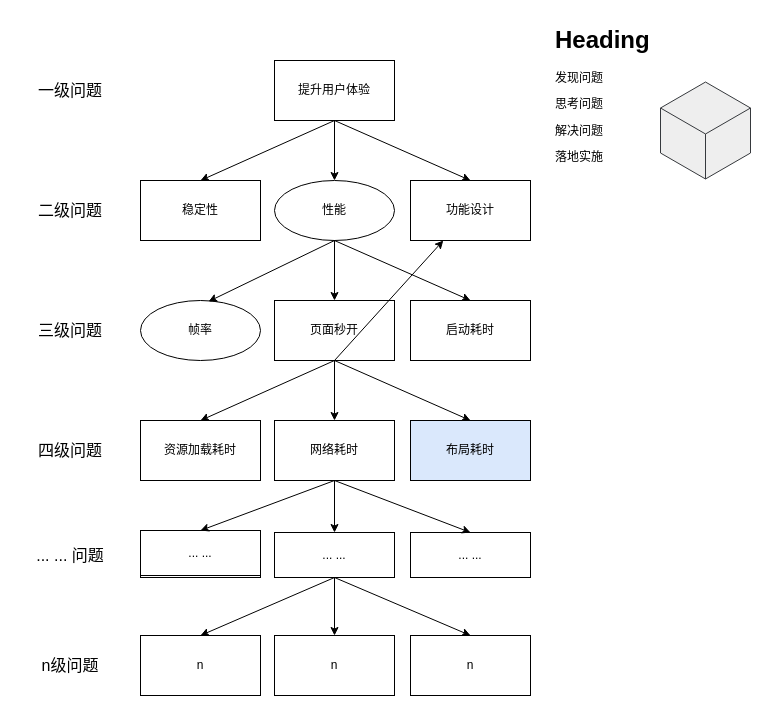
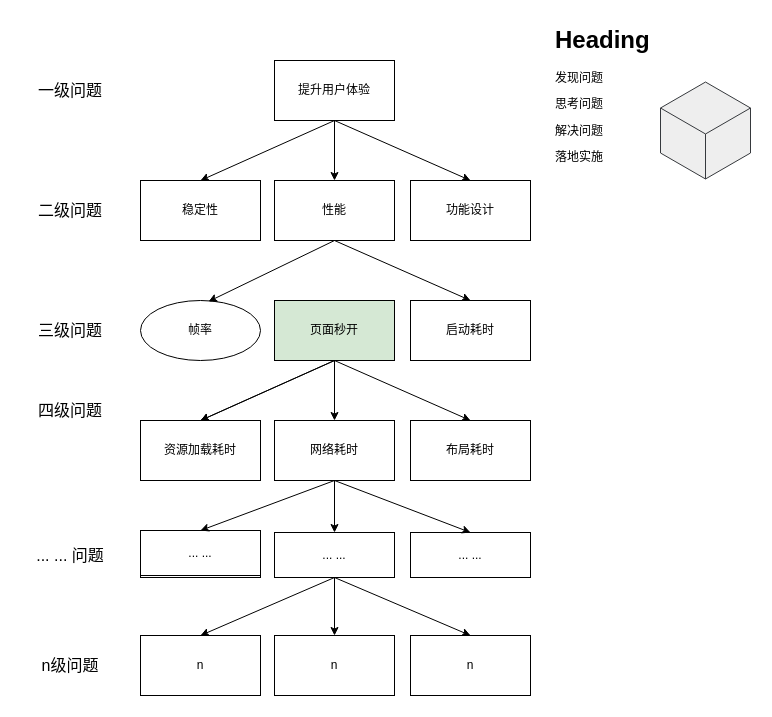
  <mxCell id="0" />
  <mxCell id="1" parent="0" />
  <mxCell id="2" value="&lt;font style=&quot;font-size: 16px&quot;&gt;一级问题&lt;/font&gt;" style="text;html=1;strokeColor=none;fillColor=none;align=center;verticalAlign=middle;whiteSpace=wrap;rounded=0;" parent="1" vertex="1"><mxGeometry x="20" y="70" width="100" height="40" as="geometry" /></mxCell>
  <mxCell id="3" value="&lt;font style=&quot;font-size: 16px&quot;&gt;二级问题&lt;/font&gt;" style="text;html=1;strokeColor=none;fillColor=none;align=center;verticalAlign=middle;whiteSpace=wrap;rounded=0;" parent="1" vertex="1"><mxGeometry x="20" y="190" width="100" height="40" as="geometry" /></mxCell>
  <mxCell id="4" value="&lt;font style=&quot;font-size: 16px&quot;&gt;三级问题&lt;/font&gt;" style="text;html=1;strokeColor=none;fillColor=none;align=center;verticalAlign=middle;whiteSpace=wrap;rounded=0;" parent="1" vertex="1"><mxGeometry x="20" y="310" width="100" height="40" as="geometry" /></mxCell>
- <mxCell id="5" value="&lt;font style=&quot;font-size: 16px&quot;&gt;四级问题&lt;/font&gt;" style="text;html=1;strokeColor=none;fillColor=none;align=center;verticalAlign=middle;whiteSpace=wrap;rounded=0;" parent="1" vertex="1"><mxGeometry x="20" y="430" width="100" height="40" as="geometry" /></mxCell>
+ <mxCell id="5" value="&lt;font style=&quot;font-size: 16px&quot;&gt;四级问题&lt;/font&gt;" style="text;html=1;strokeColor=none;fillColor=none;align=center;verticalAlign=middle;whiteSpace=wrap;rounded=0;" parent="1" vertex="1"><mxGeometry x="20" y="390" width="100" height="40" as="geometry" /></mxCell>
  <mxCell id="6" value="提升用户体验" style="rounded=0;whiteSpace=wrap;html=1;" parent="1" vertex="1"><mxGeometry x="274" y="60" width="120" height="60" as="geometry" /></mxCell>
  <mxCell id="7" value="稳定性" style="rounded=0;whiteSpace=wrap;html=1;" parent="1" vertex="1"><mxGeometry x="140" y="180" width="120" height="60" as="geometry" /></mxCell>
- <mxCell id="8" value="性能" style="ellipse;whiteSpace=wrap;html=1;" parent="1" vertex="1"><mxGeometry x="274" y="180" width="120" height="60" as="geometry" /></mxCell>
+ <mxCell id="8" value="性能" style="rounded=0;whiteSpace=wrap;html=1;" parent="1" vertex="1"><mxGeometry x="274" y="180" width="120" height="60" as="geometry" /></mxCell>
  <mxCell id="9" value="功能设计" style="rounded=0;whiteSpace=wrap;html=1;" parent="1" vertex="1"><mxGeometry x="410" y="180" width="120" height="60" as="geometry" /></mxCell>
  <mxCell id="10" value="启动耗时" style="rounded=0;whiteSpace=wrap;html=1;" parent="1" vertex="1"><mxGeometry x="410" y="300" width="120" height="60" as="geometry" /></mxCell>
- <mxCell id="11" value="页面秒开" style="rounded=0;whiteSpace=wrap;html=1;" parent="1" vertex="1"><mxGeometry x="274" y="300" width="120" height="60" as="geometry" /></mxCell>
+ <mxCell id="11" value="页面秒开" style="rounded=0;whiteSpace=wrap;html=1;fillColor=#d5e8d4;" parent="1" vertex="1"><mxGeometry x="274" y="300" width="120" height="60" as="geometry" /></mxCell>
  <mxCell id="12" value="帧率" style="ellipse;whiteSpace=wrap;html=1;" parent="1" vertex="1"><mxGeometry x="140" y="300" width="120" height="60" as="geometry" /></mxCell>
- <mxCell id="13" value="布局耗时" style="rounded=0;whiteSpace=wrap;html=1;fillColor=#dae8fc;" parent="1" vertex="1"><mxGeometry x="410" y="420" width="120" height="60" as="geometry" /></mxCell>
+ <mxCell id="13" value="布局耗时" style="rounded=0;whiteSpace=wrap;html=1;" parent="1" vertex="1"><mxGeometry x="410" y="420" width="120" height="60" as="geometry" /></mxCell>
  <mxCell id="14" value="网络耗时" style="rounded=0;whiteSpace=wrap;html=1;" parent="1" vertex="1"><mxGeometry x="274" y="420" width="120" height="60" as="geometry" /></mxCell>
  <mxCell id="15" value="资源加载耗时" style="rounded=0;whiteSpace=wrap;html=1;" parent="1" vertex="1"><mxGeometry x="140" y="420" width="120" height="60" as="geometry" /></mxCell>
  <mxCell id="16" value="" style="endArrow=classic;html=1;exitX=0.5;exitY=1;exitDx=0;exitDy=0;entryX=0.5;entryY=0;entryDx=0;entryDy=0;" parent="1" source="6" target="8" edge="1"><mxGeometry width="50" height="50" relative="1" as="geometry"><mxPoint x="390" y="300" as="sourcePoint" /><mxPoint x="440" y="250" as="targetPoint" /></mxGeometry></mxCell>
  <mxCell id="17" value="" style="endArrow=classic;html=1;exitX=0.5;exitY=1;exitDx=0;exitDy=0;entryX=0.5;entryY=0;entryDx=0;entryDy=0;" parent="1" source="6" target="7" edge="1"><mxGeometry width="50" height="50" relative="1" as="geometry"><mxPoint x="250" y="120" as="sourcePoint" /><mxPoint x="200" y="180" as="targetPoint" /></mxGeometry></mxCell>
  <mxCell id="18" value="" style="endArrow=classic;html=1;exitX=0.5;exitY=1;exitDx=0;exitDy=0;entryX=0.5;entryY=0;entryDx=0;entryDy=0;" parent="1" source="6" target="9" edge="1"><mxGeometry width="50" height="50" relative="1" as="geometry"><mxPoint x="520" y="120" as="sourcePoint" /><mxPoint x="470" y="180" as="targetPoint" /></mxGeometry></mxCell>
- <mxCell id="19" value="" style="endArrow=classic;html=1;exitX=0.5;exitY=1;exitDx=0;exitDy=0;entryX=0.5;entryY=0;entryDx=0;entryDy=0;" parent="1" source="8" target="11" edge="1"><mxGeometry width="50" height="50" relative="1" as="geometry"><mxPoint x="250" y="240" as="sourcePoint" /><mxPoint x="200" y="300" as="targetPoint" /></mxGeometry></mxCell>
  <mxCell id="20" value="" style="endArrow=classic;html=1;entryX=0.5;entryY=0;entryDx=0;entryDy=0;exitX=0.5;exitY=1;exitDx=0;exitDy=0;" parent="1" source="11" target="14" edge="1"><mxGeometry width="50" height="50" relative="1" as="geometry"><mxPoint x="350" y="360" as="sourcePoint" /><mxPoint x="300" y="420" as="targetPoint" /></mxGeometry></mxCell>
  <mxCell id="21" value="" style="endArrow=classic;html=1;exitX=0.5;exitY=1;exitDx=0;exitDy=0;" parent="1" source="11" edge="1"><mxGeometry width="50" height="50" relative="1" as="geometry"><mxPoint x="250" y="360" as="sourcePoint" /><mxPoint x="200" y="420" as="targetPoint" /></mxGeometry></mxCell>
- <mxCell id="22" value="" style="endArrow=classic;html=1;exitX=0.5;exitY=1;exitDx=0;exitDy=0;" parent="1" source="11" target="9" edge="1"><mxGeometry width="50" height="50" relative="1" as="geometry"><mxPoint x="250" y="360" as="sourcePoint" /><mxPoint x="200" y="420" as="targetPoint" /></mxGeometry></mxCell>
+ <mxCell id="22" value="" style="endArrow=classic;html=1;exitX=0.5;exitY=1;exitDx=0;exitDy=0;entryX=0.5;entryY=0;entryDx=0;entryDy=0;" parent="1" source="11" target="15" edge="1"><mxGeometry width="50" height="50" relative="1" as="geometry"><mxPoint x="250" y="360" as="sourcePoint" /><mxPoint x="200" y="420" as="targetPoint" /></mxGeometry></mxCell>
  <mxCell id="23" value="" style="endArrow=classic;html=1;exitX=0.5;exitY=1;exitDx=0;exitDy=0;entryX=0.5;entryY=0;entryDx=0;entryDy=0;" parent="1" source="11" target="13" edge="1"><mxGeometry width="50" height="50" relative="1" as="geometry"><mxPoint x="330" y="370" as="sourcePoint" /><mxPoint x="250" y="450" as="targetPoint" /></mxGeometry></mxCell>
  <mxCell id="24" value="" style="endArrow=classic;html=1;exitX=0.5;exitY=1;exitDx=0;exitDy=0;entryX=0.5;entryY=0;entryDx=0;entryDy=0;" parent="1" source="8" target="10" edge="1"><mxGeometry width="50" height="50" relative="1" as="geometry"><mxPoint x="520" y="240" as="sourcePoint" /><mxPoint x="470" y="300" as="targetPoint" /></mxGeometry></mxCell>
  <mxCell id="25" value="" style="endArrow=classic;html=1;exitX=0.5;exitY=1;exitDx=0;exitDy=0;entryX=0.567;entryY=0.017;entryDx=0;entryDy=0;entryPerimeter=0;" parent="1" source="8" target="12" edge="1"><mxGeometry width="50" height="50" relative="1" as="geometry"><mxPoint x="250" y="240" as="sourcePoint" /><mxPoint x="200" y="300" as="targetPoint" /></mxGeometry></mxCell>
  <mxCell id="26" value="" style="endArrow=classic;html=1;entryX=0.5;entryY=0;entryDx=0;entryDy=0;exitX=0.5;exitY=1;exitDx=0;exitDy=0;" parent="1" target="31" edge="1"><mxGeometry width="50" height="50" relative="1" as="geometry"><mxPoint x="334" y="577" as="sourcePoint" /><mxPoint x="200" y="645" as="targetPoint" /></mxGeometry></mxCell>
  <mxCell id="27" value="" style="endArrow=classic;html=1;entryX=0.5;entryY=0;entryDx=0;entryDy=0;exitX=0.5;exitY=1;exitDx=0;exitDy=0;" parent="1" target="30" edge="1"><mxGeometry width="50" height="50" relative="1" as="geometry"><mxPoint x="334" y="577" as="sourcePoint" /><mxPoint x="300" y="645" as="targetPoint" /></mxGeometry></mxCell>
  <mxCell id="28" value="" style="endArrow=classic;html=1;entryX=0.5;entryY=0;entryDx=0;entryDy=0;exitX=0.5;exitY=1;exitDx=0;exitDy=0;" parent="1" target="29" edge="1"><mxGeometry width="50" height="50" relative="1" as="geometry"><mxPoint x="334" y="577" as="sourcePoint" /><mxPoint x="250" y="675" as="targetPoint" /></mxGeometry></mxCell>
  <mxCell id="29" value="n" style="rounded=0;whiteSpace=wrap;html=1;" parent="1" vertex="1"><mxGeometry x="410" y="635" width="120" height="60" as="geometry" /></mxCell>
  <mxCell id="30" value="n" style="rounded=0;whiteSpace=wrap;html=1;" parent="1" vertex="1"><mxGeometry x="274" y="635" width="120" height="60" as="geometry" /></mxCell>
  <mxCell id="31" value="n" style="rounded=0;whiteSpace=wrap;html=1;" parent="1" vertex="1"><mxGeometry x="140" y="635" width="120" height="60" as="geometry" /></mxCell>
  <mxCell id="32" value="&lt;font style=&quot;font-size: 16px&quot;&gt;n级问题&lt;/font&gt;" style="text;html=1;strokeColor=none;fillColor=none;align=center;verticalAlign=middle;whiteSpace=wrap;rounded=0;" parent="1" vertex="1"><mxGeometry x="20" y="645" width="100" height="40" as="geometry" /></mxCell>
  <mxCell id="33" value="&lt;font style=&quot;font-size: 16px&quot;&gt;... ... 问题&lt;/font&gt;" style="text;html=1;strokeColor=none;fillColor=none;align=center;verticalAlign=middle;whiteSpace=wrap;rounded=0;" parent="1" vertex="1"><mxGeometry x="20" y="534.5" width="100" height="40" as="geometry" /></mxCell>
  <mxCell id="34" value="... ..." style="rounded=0;whiteSpace=wrap;html=1;" parent="1" vertex="1"><mxGeometry x="140" y="532" width="120" height="45" as="geometry" /></mxCell>
  <mxCell id="35" value="... ..." style="rounded=0;whiteSpace=wrap;html=1;" parent="1" vertex="1"><mxGeometry x="410" y="532" width="120" height="45" as="geometry" /></mxCell>
  <mxCell id="36" value="... ..." style="rounded=0;whiteSpace=wrap;html=1;" parent="1" vertex="1"><mxGeometry x="274" y="532" width="120" height="45" as="geometry" /></mxCell>
  <mxCell id="37" value="... ..." style="rounded=0;whiteSpace=wrap;html=1;" parent="1" vertex="1"><mxGeometry x="140" y="530" width="120" height="45" as="geometry" /></mxCell>
  <mxCell id="38" value="" style="endArrow=classic;html=1;exitX=0.5;exitY=1;exitDx=0;exitDy=0;entryX=0.5;entryY=0;entryDx=0;entryDy=0;" parent="1" source="14" target="36" edge="1"><mxGeometry width="50" height="50" relative="1" as="geometry"><mxPoint x="340" y="470" as="sourcePoint" /><mxPoint x="390" y="420" as="targetPoint" /></mxGeometry></mxCell>
  <mxCell id="39" value="" style="endArrow=classic;html=1;exitX=0.5;exitY=1;exitDx=0;exitDy=0;entryX=0.5;entryY=0;entryDx=0;entryDy=0;" parent="1" source="14" target="37" edge="1"><mxGeometry width="50" height="50" relative="1" as="geometry"><mxPoint x="340" y="470" as="sourcePoint" /><mxPoint x="390" y="420" as="targetPoint" /></mxGeometry></mxCell>
  <mxCell id="40" value="" style="endArrow=classic;html=1;exitX=0.5;exitY=1;exitDx=0;exitDy=0;entryX=0.5;entryY=0;entryDx=0;entryDy=0;" parent="1" source="14" target="35" edge="1"><mxGeometry width="50" height="50" relative="1" as="geometry"><mxPoint x="340" y="470" as="sourcePoint" /><mxPoint x="390" y="420" as="targetPoint" /></mxGeometry></mxCell>
  <mxCell id="41" value="&lt;h1&gt;Heading&lt;/h1&gt;&lt;p&gt;发现问题&lt;/p&gt;&lt;p&gt;思考问题&lt;/p&gt;&lt;p&gt;解决问题&lt;/p&gt;&lt;p&gt;落地实施&lt;/p&gt;" style="text;html=1;strokeColor=none;fillColor=none;spacing=5;spacingTop=-20;whiteSpace=wrap;overflow=hidden;rounded=0;" parent="1" vertex="1"><mxGeometry x="550" y="20" width="190" height="180" as="geometry" /></mxCell>
  <mxCell id="42" value="" style="html=1;whiteSpace=wrap;aspect=fixed;shape=isoCube;backgroundOutline=1;fillColor=#eeeeee;strokeColor=#36393d;" parent="1" vertex="1"><mxGeometry x="660" y="80" width="90" height="100" as="geometry" /></mxCell>
